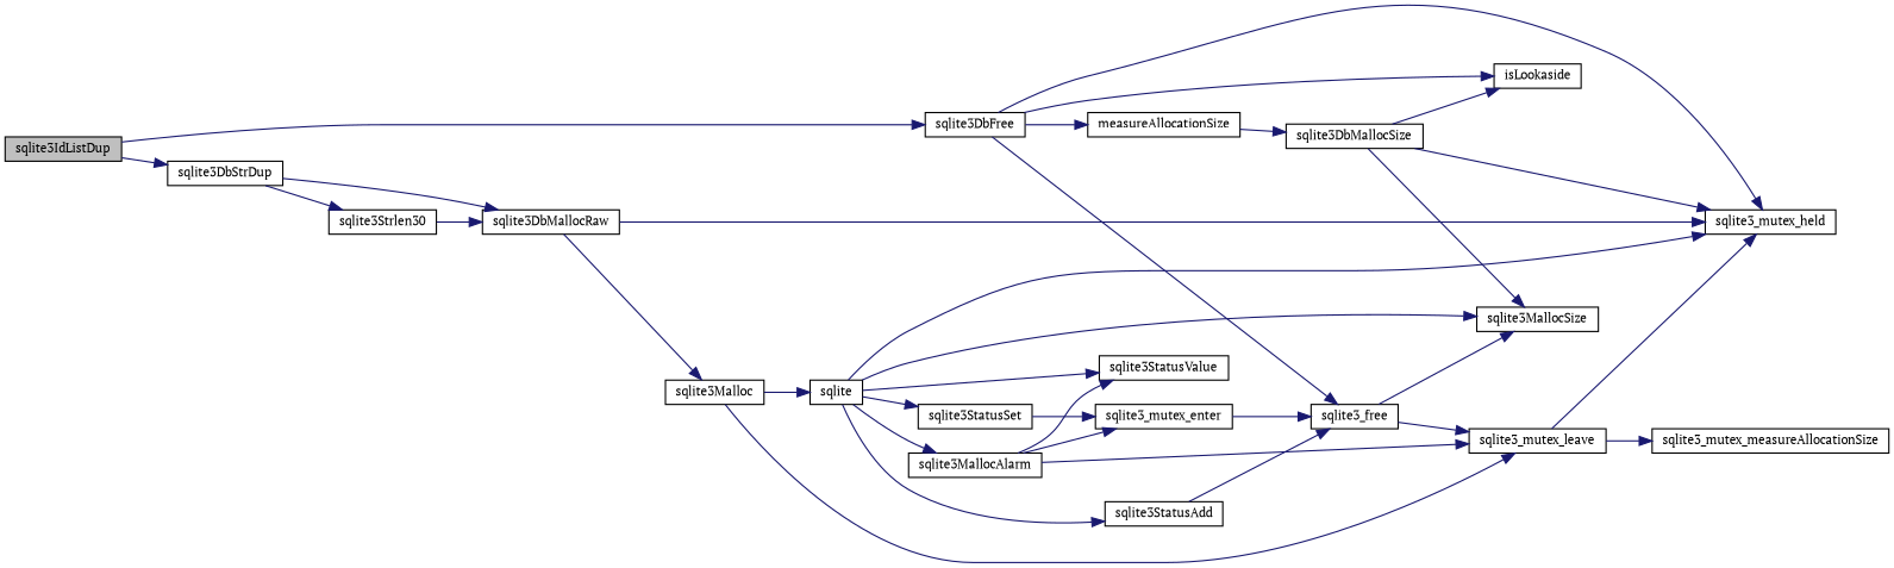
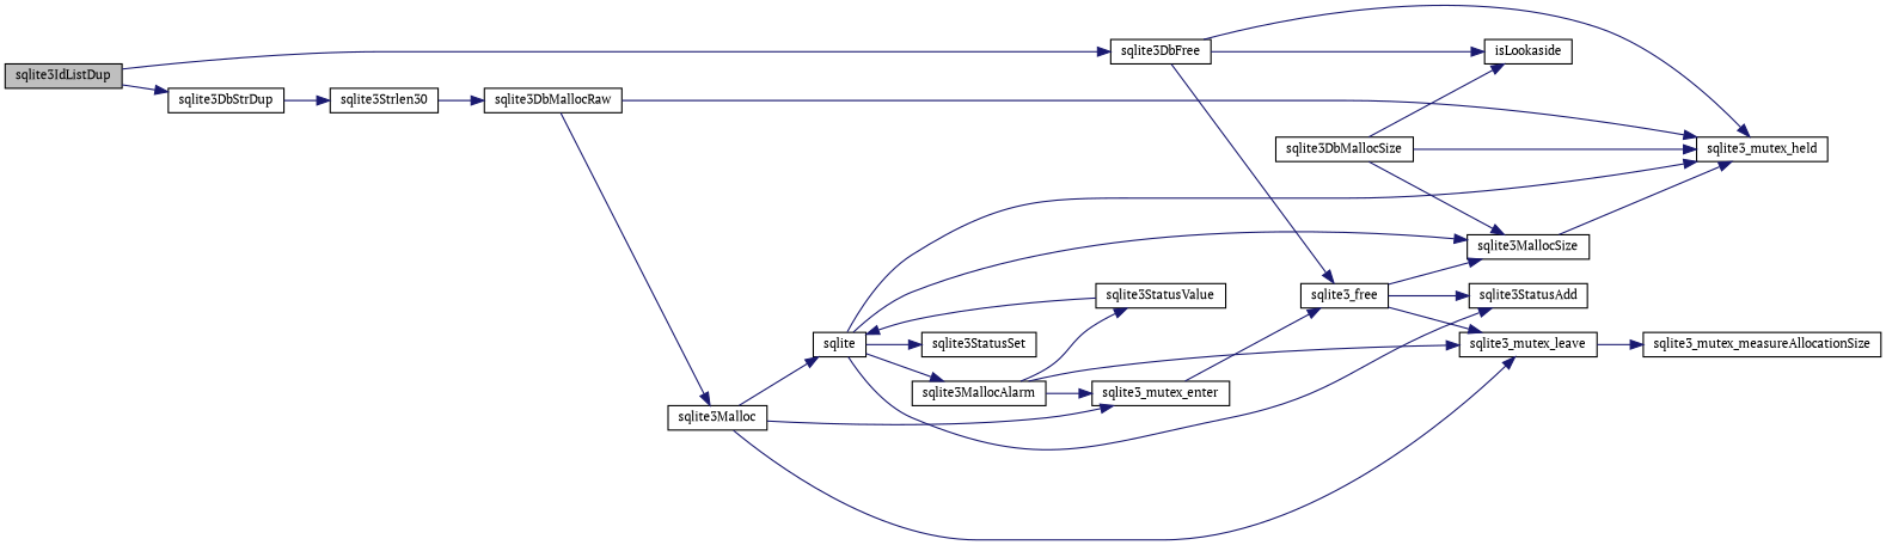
  digraph {
    fontname="PT Serif"
    rankdir=LR
    node [color=black fillcolor=white fontname="PT Serif" fontsize=10 shape=record style=filled]
    edge [color=midnightblue fontname="PT Serif" fontsize=10 labelfontname=FreeSans labelfontsize=10 style=solid]
    n1 [fillcolor=grey75 fontcolor=black height=0.2 label=sqlite3IdListDup width=0.4]
    n2 [height=0.2 label=sqlite3DbFree width=0.4]
    n3 [height=0.2 label=sqlite3DbStrDup width=0.4]
    n4 [height=0.2 label=sqlite3DbMallocRaw width=0.4]
    n5 [height=0.2 label=sqlite3_mutex_held width=0.4]
    n6 [height=0.2 label=sqlite3Malloc width=0.4]
-   n7 [height=0.2 label=measureAllocationSize width=0.4]
    n8 [height=0.2 label=isLookaside width=0.4]
    n9 [height=0.2 label=sqlite3_free width=0.4]
    n10 [height=0.2 label=sqlite3Strlen30 width=0.4]
    n11 [height=0.2 label=sqlite3_mutex_enter width=0.4]
    n12 [height=0.2 label=sqlite width=0.4]
    n13 [height=0.2 label=sqlite3_mutex_leave width=0.4]
    n14 [height=0.2 label=sqlite3StatusSet width=0.4]
    n15 [height=0.2 label=sqlite3StatusValue width=0.4]
    n16 [height=0.2 label=sqlite3MallocAlarm width=0.4]
    n17 [height=0.2 label=sqlite3MallocSize width=0.4]
    n18 [height=0.2 label=sqlite3StatusAdd width=0.4]
    n19 [height=0.2 label=sqlite3_mutex_measureAllocationSize width=0.4]
    n20 [height=0.2 label=sqlite3DbMallocSize width=0.4]
    n1 -> n2
    n1 -> n3
    n2 -> n5
-   n2 -> n7
    n2 -> n8
    n2 -> n9
-   n3 -> n4
    n3 -> n10
    n4 -> n5
    n4 -> n6
-   n14 -> n11
+   n6 -> n11
    n6 -> n12
    n6 -> n13
-   n7 -> n20
    n9 -> n13
    n9 -> n17
-   n18 -> n9
+   n9 -> n18
    n10 -> n4
    n11 -> n9
    n12 -> n5
    n12 -> n14
-   n12 -> n15
+   n15 -> n12
    n12 -> n16
    n12 -> n17
    n12 -> n18
-   n13 -> n5
+   n17 -> n5
    n13 -> n19
    n16 -> n11
    n16 -> n13
    n16 -> n15
    n20 -> n5
    n20 -> n8
    n20 -> n17
  }
